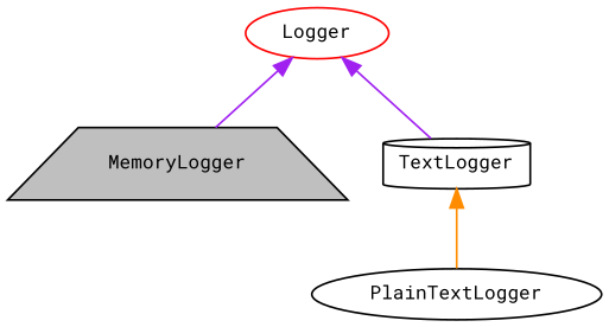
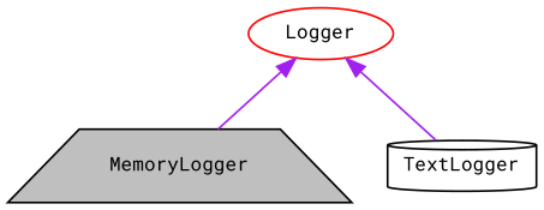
  digraph {
    fontname="Roboto Mono"
    node [color=black fillcolor=white fontname="Roboto Mono" fontsize=10 shape=ellipse style=filled]
    edge [color=purple dir=back fontname="Roboto Mono" fontsize=10 labelfontname=Helvetica labelfontsize=10 style=solid]
    n1 [fillcolor=grey75 fontcolor=black height=0.2 label=MemoryLogger shape=trapezium width=0.4]
-   n2 [height=0.2 label=PlainTextLogger width=0.4]
    n3 [height=0.2 label=TextLogger shape=cylinder width=0.4]
    n4 [color=red height=0.2 label=Logger width=0.4]
-   n3 -> n2 [color=darkorange]
    n4 -> n1
    n4 -> n3
  }
